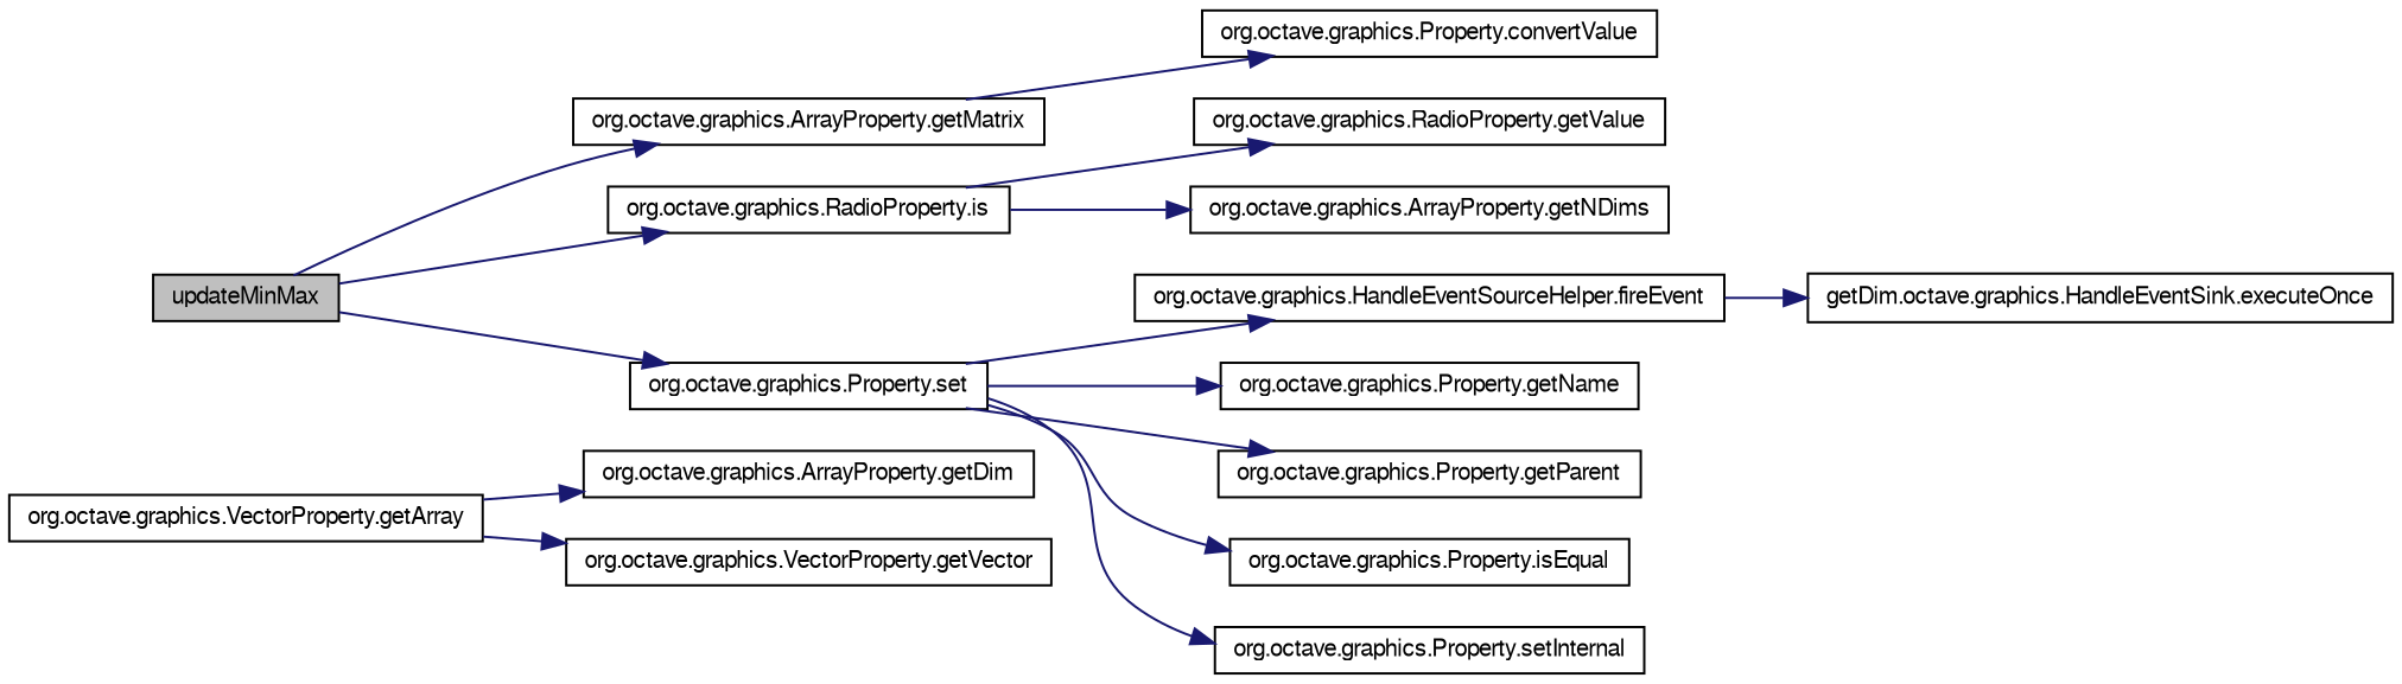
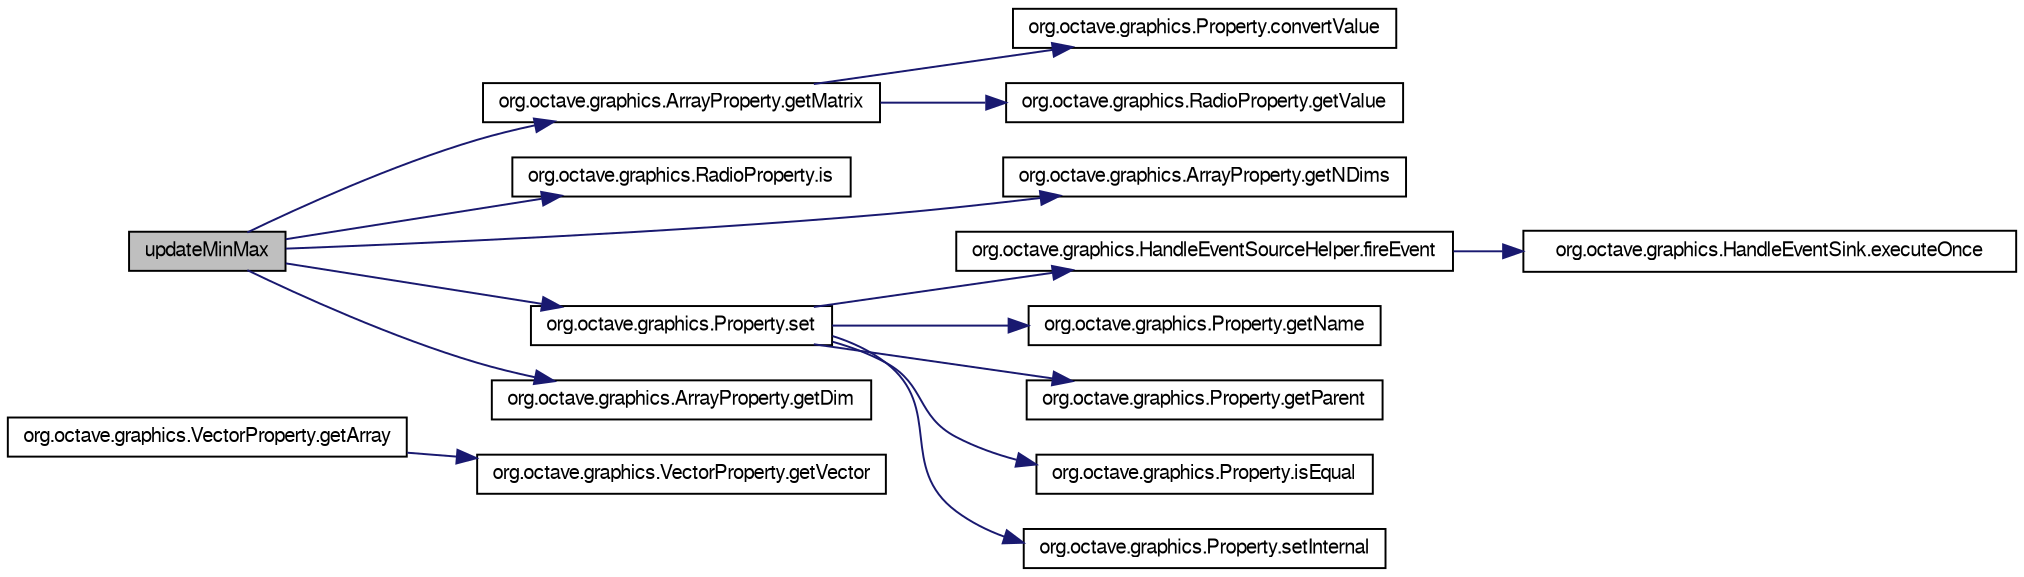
  digraph {
    rankdir=LR
    node [color=black fillcolor=white fontname=FreeSans fontsize=10 shape=record style=filled]
    edge [color=midnightblue fontname=FreeSans fontsize=10 labelfontname=FreeSans labelfontsize=10 style=solid]
    n1 [fillcolor=grey75 fontcolor=black height=0.2 label=updateMinMax width=0.4]
    n2 [height=0.2 label="org.octave.graphics.ArrayProperty.getDim" width=0.4]
    n3 [height=0.2 label="org.octave.graphics.ArrayProperty.getMatrix" width=0.4]
    n4 [height=0.2 label="org.octave.graphics.ArrayProperty.getNDims" width=0.4]
    n5 [height=0.2 label="org.octave.graphics.RadioProperty.is" width=0.4]
    n6 [height=0.2 label="org.octave.graphics.Property.set" width=0.4]
    n7 [height=0.2 label="org.octave.graphics.VectorProperty.getArray" width=0.4]
    n8 [height=0.2 label="org.octave.graphics.VectorProperty.getVector" width=0.4]
    n9 [height=0.2 label="org.octave.graphics.Property.convertValue" width=0.4]
    n10 [height=0.2 label="org.octave.graphics.RadioProperty.getValue" width=0.4]
    n11 [height=0.2 label="org.octave.graphics.HandleEventSourceHelper.fireEvent" width=0.4]
    n12 [height=0.2 label="org.octave.graphics.Property.getName" width=0.4]
    n13 [height=0.2 label="org.octave.graphics.Property.getParent" width=0.4]
    n14 [height=0.2 label="org.octave.graphics.Property.isEqual" width=0.4]
    n15 [height=0.2 label="org.octave.graphics.Property.setInternal" width=0.4]
-   n16 [height=0.2 label="getDim.octave.graphics.HandleEventSink.executeOnce" width=0.4]
-   n7 -> n2
+   n16 [height=0.2 label="org.octave.graphics.HandleEventSink.executeOnce" width=0.4]
+   n1 -> n2
    n1 -> n3
-   n5 -> n4
+   n1 -> n4
    n1 -> n5
    n1 -> n6
    n3 -> n9
-   n5 -> n10
+   n3 -> n10
    n6 -> n11
    n6 -> n12
    n6 -> n13
    n6 -> n14
    n6 -> n15
    n7 -> n8
    n11 -> n16
  }
